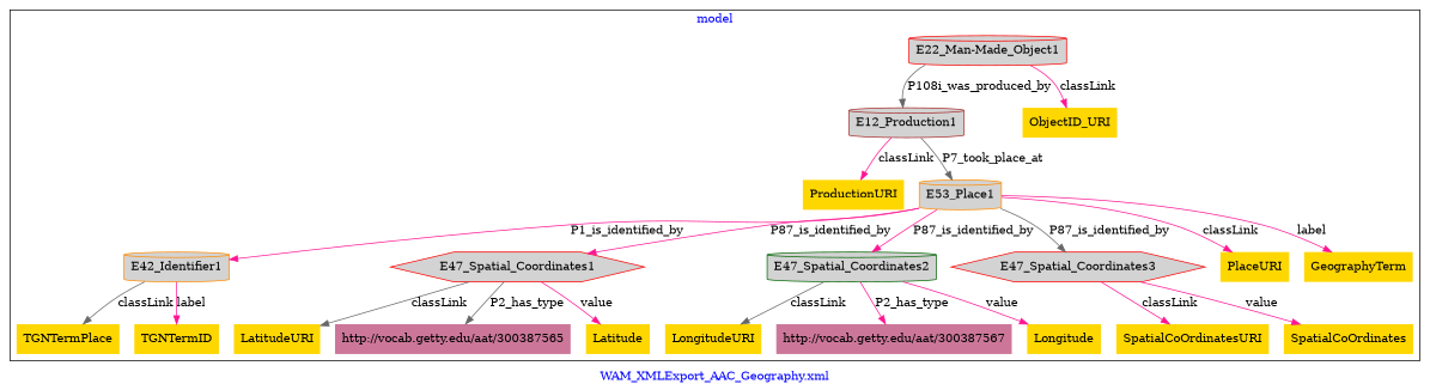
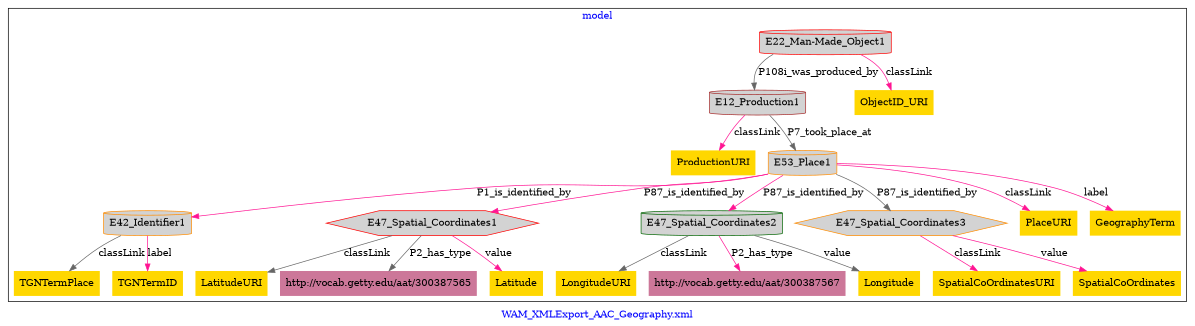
  digraph {
    fontcolor=blue
    label="WAM_XMLExport_AAC_Geography.xml"
    remincross=true
    node [color=darkorange fillcolor=gold shape=plaintext style=filled]
    edge [color=deeppink fontcolor=black]
    n1 [color=brown fillcolor=lightgray label=E12_Production1 shape=cylinder]
    n2 [color=darkgreen label=ProductionURI]
    n3 [fillcolor=lightgray label=E53_Place1 shape=cylinder]
    n4 [color=red fillcolor=lightgray label="E22_Man-Made_Object1" shape=cylinder]
    n5 [label=ObjectID_URI]
    n6 [fillcolor=lightgray label=E42_Identifier1 shape=cylinder]
    n7 [color=red label=TGNTermPlace]
    n8 [color=brown label=TGNTermID]
    n9 [color=red fillcolor=lightgray label=E47_Spatial_Coordinates1 shape=hexagon]
    n10 [label=LatitudeURI]
    n11 [fillcolor="#CC7799" label="http://vocab.getty.edu/aat/300387565"]
    n12 [color=darkgreen label=Latitude]
    n13 [color=darkgreen fillcolor=lightgray label=E47_Spatial_Coordinates2 shape=cylinder]
    n14 [color=darkgreen label=LongitudeURI]
    n15 [color=red fillcolor="#CC7799" label="http://vocab.getty.edu/aat/300387567"]
    n16 [color=brown label=Longitude]
-   n17 [color=red fillcolor=lightgray label=E47_Spatial_Coordinates3 shape=hexagon]
+   n17 [fillcolor=lightgray label=E47_Spatial_Coordinates3 shape=hexagon]
    n18 [color=brown label=SpatialCoOrdinatesURI]
    n19 [label=SpatialCoOrdinates]
    n20 [label=PlaceURI]
    n21 [color=brown label=GeographyTerm]
    subgraph cluster_1 {
      label=model
      n1
      n2
      n3
      n4
      n5
      n6
      n7
      n8
      n9
      n10
      n11
      n12
      n13
      n14
      n15
      n16
      n17
      n18
      n19
      n20
      n21
    }
    n1 -> n2 [label=classLink]
    n1 -> n3 [color=gray40 label=P7_took_place_at]
    n3 -> n6 [label=P1_is_identified_by]
    n3 -> n9 [label=P87_is_identified_by]
    n3 -> n13 [label=P87_is_identified_by]
    n3 -> n17 [color=gray40 label=P87_is_identified_by]
    n3 -> n20 [label=classLink]
    n3 -> n21 [label=label]
    n4 -> n1 [color=gray40 label=P108i_was_produced_by]
    n4 -> n5 [label=classLink]
    n6 -> n7 [color=gray40 label=classLink]
    n6 -> n8 [label=label]
    n9 -> n10 [color=gray40 label=classLink]
    n9 -> n11 [color=gray40 label=P2_has_type]
    n9 -> n12 [label=value]
    n13 -> n14 [color=gray40 label=classLink]
    n13 -> n15 [label=P2_has_type]
-   n13 -> n16 [label=value]
+   n13 -> n16 [color=gray40 label=value]
    n17 -> n18 [label=classLink]
    n17 -> n19 [label=value]
  }
